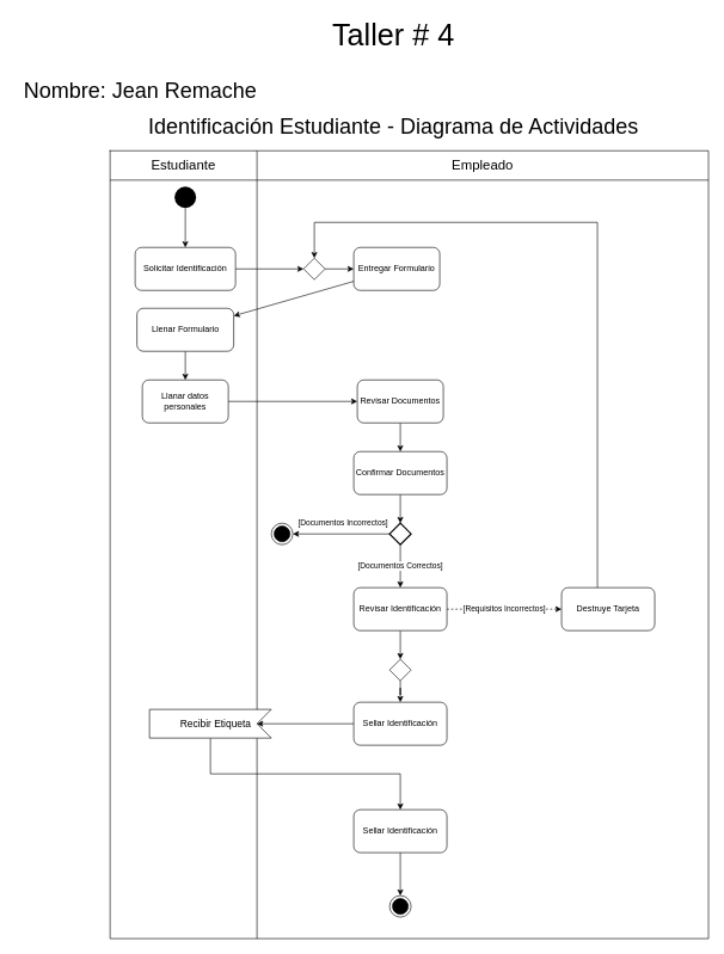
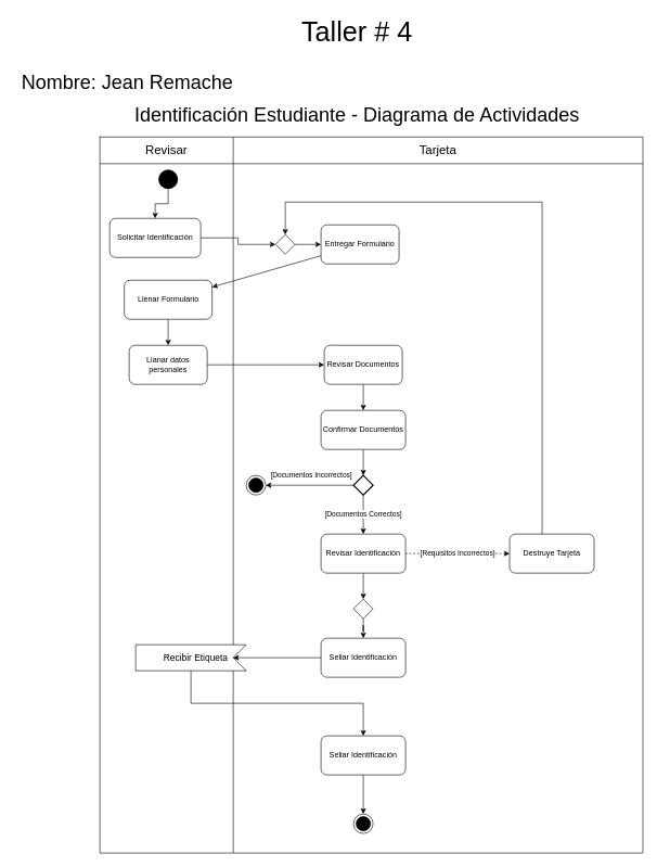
  <mxCell id="0" />
  <mxCell id="1" parent="0" />
  <mxCell id="2" value="" style="shape=table;startSize=0;container=1;collapsible=0;childLayout=tableLayout;" vertex="1" parent="1"><mxGeometry x="153" y="210" width="835" height="1100" as="geometry" /></mxCell>
  <mxCell id="3" value="" style="shape=tableRow;horizontal=0;startSize=0;swimlaneHead=0;swimlaneBody=0;top=0;left=0;bottom=0;right=0;collapsible=0;dropTarget=0;fillColor=none;points=[[0,0.5],[1,0.5]];portConstraint=eastwest;" vertex="1" parent="2"><mxGeometry width="835" height="41" as="geometry" /></mxCell>
- <mxCell id="4" value="&lt;font style=&quot;font-size: 19px;&quot;&gt;Estudiante&lt;/font&gt;" style="shape=partialRectangle;html=1;whiteSpace=wrap;connectable=0;overflow=hidden;fillColor=none;top=0;left=0;bottom=0;right=0;pointerEvents=1;" vertex="1" parent="3"><mxGeometry width="205" height="41" as="geometry"><mxRectangle width="205" height="41" as="alternateBounds" /></mxGeometry></mxCell>
- <mxCell id="5" value="&lt;font style=&quot;font-size: 19px;&quot;&gt;Empleado&lt;/font&gt;" style="shape=partialRectangle;html=1;whiteSpace=wrap;connectable=0;overflow=hidden;fillColor=none;top=0;left=0;bottom=0;right=0;pointerEvents=1;" vertex="1" parent="3"><mxGeometry x="205" width="630" height="41" as="geometry"><mxRectangle width="630" height="41" as="alternateBounds" /></mxGeometry></mxCell>
+ <mxCell id="4" value="&lt;font style=&quot;font-size: 19px;&quot;&gt;Revisar&lt;/font&gt;" style="shape=partialRectangle;html=1;whiteSpace=wrap;connectable=0;overflow=hidden;fillColor=none;top=0;left=0;bottom=0;right=0;pointerEvents=1;" vertex="1" parent="3"><mxGeometry width="205" height="41" as="geometry"><mxRectangle width="205" height="41" as="alternateBounds" /></mxGeometry></mxCell>
+ <mxCell id="5" value="&lt;font style=&quot;font-size: 19px;&quot;&gt;Tarjeta&lt;/font&gt;" style="shape=partialRectangle;html=1;whiteSpace=wrap;connectable=0;overflow=hidden;fillColor=none;top=0;left=0;bottom=0;right=0;pointerEvents=1;" vertex="1" parent="3"><mxGeometry x="205" width="630" height="41" as="geometry"><mxRectangle width="630" height="41" as="alternateBounds" /></mxGeometry></mxCell>
  <mxCell id="6" value="" style="shape=tableRow;horizontal=0;startSize=0;swimlaneHead=0;swimlaneBody=0;top=0;left=0;bottom=0;right=0;collapsible=0;dropTarget=0;fillColor=none;points=[[0,0.5],[1,0.5]];portConstraint=eastwest;" vertex="1" parent="2"><mxGeometry y="41" width="835" height="1059" as="geometry" /></mxCell>
  <mxCell id="7" value="" style="shape=partialRectangle;html=1;whiteSpace=wrap;connectable=0;overflow=hidden;fillColor=none;top=0;left=0;bottom=0;right=0;pointerEvents=1;" vertex="1" parent="6"><mxGeometry width="205" height="1059" as="geometry"><mxRectangle width="205" height="1059" as="alternateBounds" /></mxGeometry></mxCell>
  <mxCell id="8" value="" style="shape=partialRectangle;html=1;whiteSpace=wrap;connectable=0;overflow=hidden;fillColor=none;top=0;left=0;bottom=0;right=0;pointerEvents=1;" vertex="1" parent="6"><mxGeometry x="205" width="630" height="1059" as="geometry"><mxRectangle width="630" height="1059" as="alternateBounds" /></mxGeometry></mxCell>
  <mxCell id="9" style="edgeStyle=orthogonalEdgeStyle;rounded=0;orthogonalLoop=1;jettySize=auto;html=1;entryX=0.5;entryY=0;entryDx=0;entryDy=0;" edge="1" parent="1" source="10" target="12"><mxGeometry relative="1" as="geometry" /></mxCell>
  <mxCell id="10" value="" style="ellipse;fillColor=#000000;strokeColor=none;" vertex="1" parent="1"><mxGeometry x="243" y="260" width="30" height="30" as="geometry" /></mxCell>
  <mxCell id="11" value="" style="edgeStyle=orthogonalEdgeStyle;rounded=0;orthogonalLoop=1;jettySize=auto;html=1;entryX=0;entryY=0.5;entryDx=0;entryDy=0;" edge="1" parent="1" source="12" target="37"><mxGeometry relative="1" as="geometry" /></mxCell>
- <mxCell id="12" value="Solicitar Identificación" style="rounded=1;whiteSpace=wrap;html=1;" vertex="1" parent="1"><mxGeometry x="188" y="345" width="140" height="60" as="geometry" /></mxCell>
+ <mxCell id="12" value="Solicitar Identificación" style="rounded=1;whiteSpace=wrap;html=1;" vertex="1" parent="1"><mxGeometry x="168" y="335" width="140" height="60" as="geometry" /></mxCell>
  <mxCell id="13" value="Entregar Formulario" style="whiteSpace=wrap;html=1;rounded=1;" vertex="1" parent="1"><mxGeometry x="493" y="345" width="120" height="60" as="geometry" /></mxCell>
  <mxCell id="14" value="" style="edgeStyle=orthogonalEdgeStyle;rounded=0;orthogonalLoop=1;jettySize=auto;html=1;" edge="1" parent="1" source="15" target="18"><mxGeometry relative="1" as="geometry" /></mxCell>
  <mxCell id="15" value="Llenar Formulario" style="rounded=1;whiteSpace=wrap;html=1;" vertex="1" parent="1"><mxGeometry x="190.5" y="430" width="135" height="60" as="geometry" /></mxCell>
  <mxCell id="16" value="" style="endArrow=classic;html=1;rounded=0;" edge="1" parent="1" source="13" target="15"><mxGeometry width="50" height="50" relative="1" as="geometry"><mxPoint x="293" y="430" as="sourcePoint" /><mxPoint x="343" y="380" as="targetPoint" /></mxGeometry></mxCell>
  <mxCell id="17" value="" style="edgeStyle=orthogonalEdgeStyle;rounded=0;orthogonalLoop=1;jettySize=auto;html=1;" edge="1" parent="1" source="18" target="20"><mxGeometry relative="1" as="geometry" /></mxCell>
  <mxCell id="18" value="Llanar datos personales" style="whiteSpace=wrap;html=1;rounded=1;" vertex="1" parent="1"><mxGeometry x="198" y="530" width="120" height="60" as="geometry" /></mxCell>
  <mxCell id="19" value="" style="edgeStyle=orthogonalEdgeStyle;rounded=0;orthogonalLoop=1;jettySize=auto;html=1;" edge="1" parent="1" source="20" target="22"><mxGeometry relative="1" as="geometry" /></mxCell>
  <mxCell id="20" value="Revisar Documentos" style="whiteSpace=wrap;html=1;rounded=1;" vertex="1" parent="1"><mxGeometry x="498" y="530" width="120" height="60" as="geometry" /></mxCell>
  <mxCell id="21" style="edgeStyle=orthogonalEdgeStyle;rounded=0;orthogonalLoop=1;jettySize=auto;html=1;entryX=0.5;entryY=0;entryDx=0;entryDy=0;entryPerimeter=0;" edge="1" parent="1" source="22" target="25"><mxGeometry relative="1" as="geometry" /></mxCell>
  <mxCell id="22" value="Confirmar Documentos" style="whiteSpace=wrap;html=1;rounded=1;" vertex="1" parent="1"><mxGeometry x="493" y="630" width="130" height="60" as="geometry" /></mxCell>
  <mxCell id="23" value="[Documentos Correctos]" style="edgeStyle=orthogonalEdgeStyle;rounded=0;orthogonalLoop=1;jettySize=auto;html=1;" edge="1" parent="1" source="25" target="28"><mxGeometry relative="1" as="geometry" /></mxCell>
  <mxCell id="24" value="[Documentos Incorrectos]" style="edgeStyle=orthogonalEdgeStyle;rounded=0;orthogonalLoop=1;jettySize=auto;html=1;" edge="1" parent="1" source="25" target="29"><mxGeometry x="-0.04" y="-15" relative="1" as="geometry"><mxPoint as="offset" /></mxGeometry></mxCell>
  <mxCell id="25" value="" style="strokeWidth=2;html=1;shape=mxgraph.flowchart.decision;whiteSpace=wrap;" vertex="1" parent="1"><mxGeometry x="543" y="730" width="30" height="30" as="geometry" /></mxCell>
  <mxCell id="26" style="edgeStyle=orthogonalEdgeStyle;rounded=0;orthogonalLoop=1;jettySize=auto;html=1;" edge="1" parent="1" source="28" target="31"><mxGeometry relative="1" as="geometry" /></mxCell>
  <mxCell id="27" value="[Requisitos Incorrectos]" style="edgeStyle=orthogonalEdgeStyle;rounded=0;orthogonalLoop=1;jettySize=auto;html=1;dashed=1;" edge="1" parent="1" source="28" target="33"><mxGeometry relative="1" as="geometry" /></mxCell>
  <mxCell id="28" value="Revisar Identificación" style="whiteSpace=wrap;html=1;rounded=1;" vertex="1" parent="1"><mxGeometry x="493" y="820" width="130" height="60" as="geometry" /></mxCell>
  <mxCell id="29" value="" style="ellipse;html=1;shape=endState;fillColor=strokeColor;" vertex="1" parent="1"><mxGeometry x="378" y="730" width="30" height="30" as="geometry" /></mxCell>
  <mxCell id="30" style="edgeStyle=orthogonalEdgeStyle;rounded=0;orthogonalLoop=1;jettySize=auto;html=1;" edge="1" parent="1" source="31" target="35"><mxGeometry relative="1" as="geometry" /></mxCell>
  <mxCell id="31" value="" style="rhombus;" vertex="1" parent="1"><mxGeometry x="543" y="920" width="30" height="30" as="geometry" /></mxCell>
  <mxCell id="32" style="edgeStyle=orthogonalEdgeStyle;rounded=0;orthogonalLoop=1;jettySize=auto;html=1;entryX=0.5;entryY=0;entryDx=0;entryDy=0;" edge="1" parent="1" source="33" target="37"><mxGeometry relative="1" as="geometry"><Array as="points"><mxPoint x="833" y="310" /><mxPoint x="438" y="310" /></Array></mxGeometry></mxCell>
  <mxCell id="33" value="Destruye Tarjeta" style="whiteSpace=wrap;html=1;rounded=1;" vertex="1" parent="1"><mxGeometry x="783" y="820" width="130" height="60" as="geometry" /></mxCell>
  <mxCell id="34" style="edgeStyle=orthogonalEdgeStyle;rounded=0;orthogonalLoop=1;jettySize=auto;html=1;entryX=0;entryY=0;entryDx=20;entryDy=20;entryPerimeter=0;" edge="1" parent="1" source="35" target="41"><mxGeometry relative="1" as="geometry"><mxPoint x="558" y="1090" as="targetPoint" /></mxGeometry></mxCell>
  <mxCell id="35" value="Sellar Identificación" style="whiteSpace=wrap;html=1;rounded=1;" vertex="1" parent="1"><mxGeometry x="493" y="980" width="130" height="60" as="geometry" /></mxCell>
  <mxCell id="36" style="edgeStyle=orthogonalEdgeStyle;rounded=0;orthogonalLoop=1;jettySize=auto;html=1;entryX=0;entryY=0.5;entryDx=0;entryDy=0;" edge="1" parent="1" source="37" target="13"><mxGeometry relative="1" as="geometry" /></mxCell>
  <mxCell id="37" value="" style="rhombus;" vertex="1" parent="1"><mxGeometry x="423" y="360" width="30" height="30" as="geometry" /></mxCell>
  <mxCell id="38" style="edgeStyle=orthogonalEdgeStyle;rounded=0;orthogonalLoop=1;jettySize=auto;html=1;exitX=0;exitY=0;exitDx=85;exitDy=0;exitPerimeter=0;" edge="1" parent="1" source="41" target="40"><mxGeometry relative="1" as="geometry"><mxPoint x="558" y="1130" as="sourcePoint" /></mxGeometry></mxCell>
  <mxCell id="39" style="edgeStyle=orthogonalEdgeStyle;rounded=0;orthogonalLoop=1;jettySize=auto;html=1;entryX=0.5;entryY=0;entryDx=0;entryDy=0;" edge="1" parent="1" source="40" target="42"><mxGeometry relative="1" as="geometry" /></mxCell>
  <mxCell id="40" value="Sellar Identificación" style="whiteSpace=wrap;html=1;rounded=1;" vertex="1" parent="1"><mxGeometry x="493" y="1130" width="130" height="60" as="geometry" /></mxCell>
  <mxCell id="41" value="Recibir Etiqueta" style="html=1;shape=mxgraph.infographic.ribbonSimple;notch1=20;notch2=0;align=center;verticalAlign=middle;fontSize=14;fontStyle=0;fillColor=#FFFFFF;flipH=0;spacingRight=0;spacingLeft=14;direction=west;" vertex="1" parent="1"><mxGeometry x="208" y="990" width="170" height="40" as="geometry" /></mxCell>
  <mxCell id="42" value="" style="ellipse;html=1;shape=endState;fillColor=strokeColor;" vertex="1" parent="1"><mxGeometry x="543" y="1250" width="30" height="30" as="geometry" /></mxCell>
  <mxCell id="43" value="&lt;font style=&quot;font-size: 42px;&quot;&gt;Taller # 4&lt;/font&gt;" style="text;html=1;align=center;verticalAlign=middle;resizable=0;points=[];autosize=1;strokeColor=none;fillColor=none;fontSize=35;" vertex="1" parent="1"><mxGeometry x="453" y="20" width="190" height="60" as="geometry" /></mxCell>
  <mxCell id="44" value="&lt;span style=&quot;font-size: 30px;&quot;&gt;Nombre: Jean Remache&lt;/span&gt;" style="text;html=1;align=center;verticalAlign=middle;resizable=0;points=[];autosize=1;strokeColor=none;fillColor=none;fontSize=19;" vertex="1" parent="1"><mxGeometry x="20" y="100" width="350" height="50" as="geometry" /></mxCell>
  <mxCell id="45" value="&lt;span style=&quot;font-size: 30px;&quot;&gt;Identificación Estudiante - Diagrama de Actividades&lt;/span&gt;" style="text;html=1;align=center;verticalAlign=middle;resizable=0;points=[];autosize=1;strokeColor=none;fillColor=none;fontSize=19;" vertex="1" parent="1"><mxGeometry x="193" y="150" width="710" height="50" as="geometry" /></mxCell>
